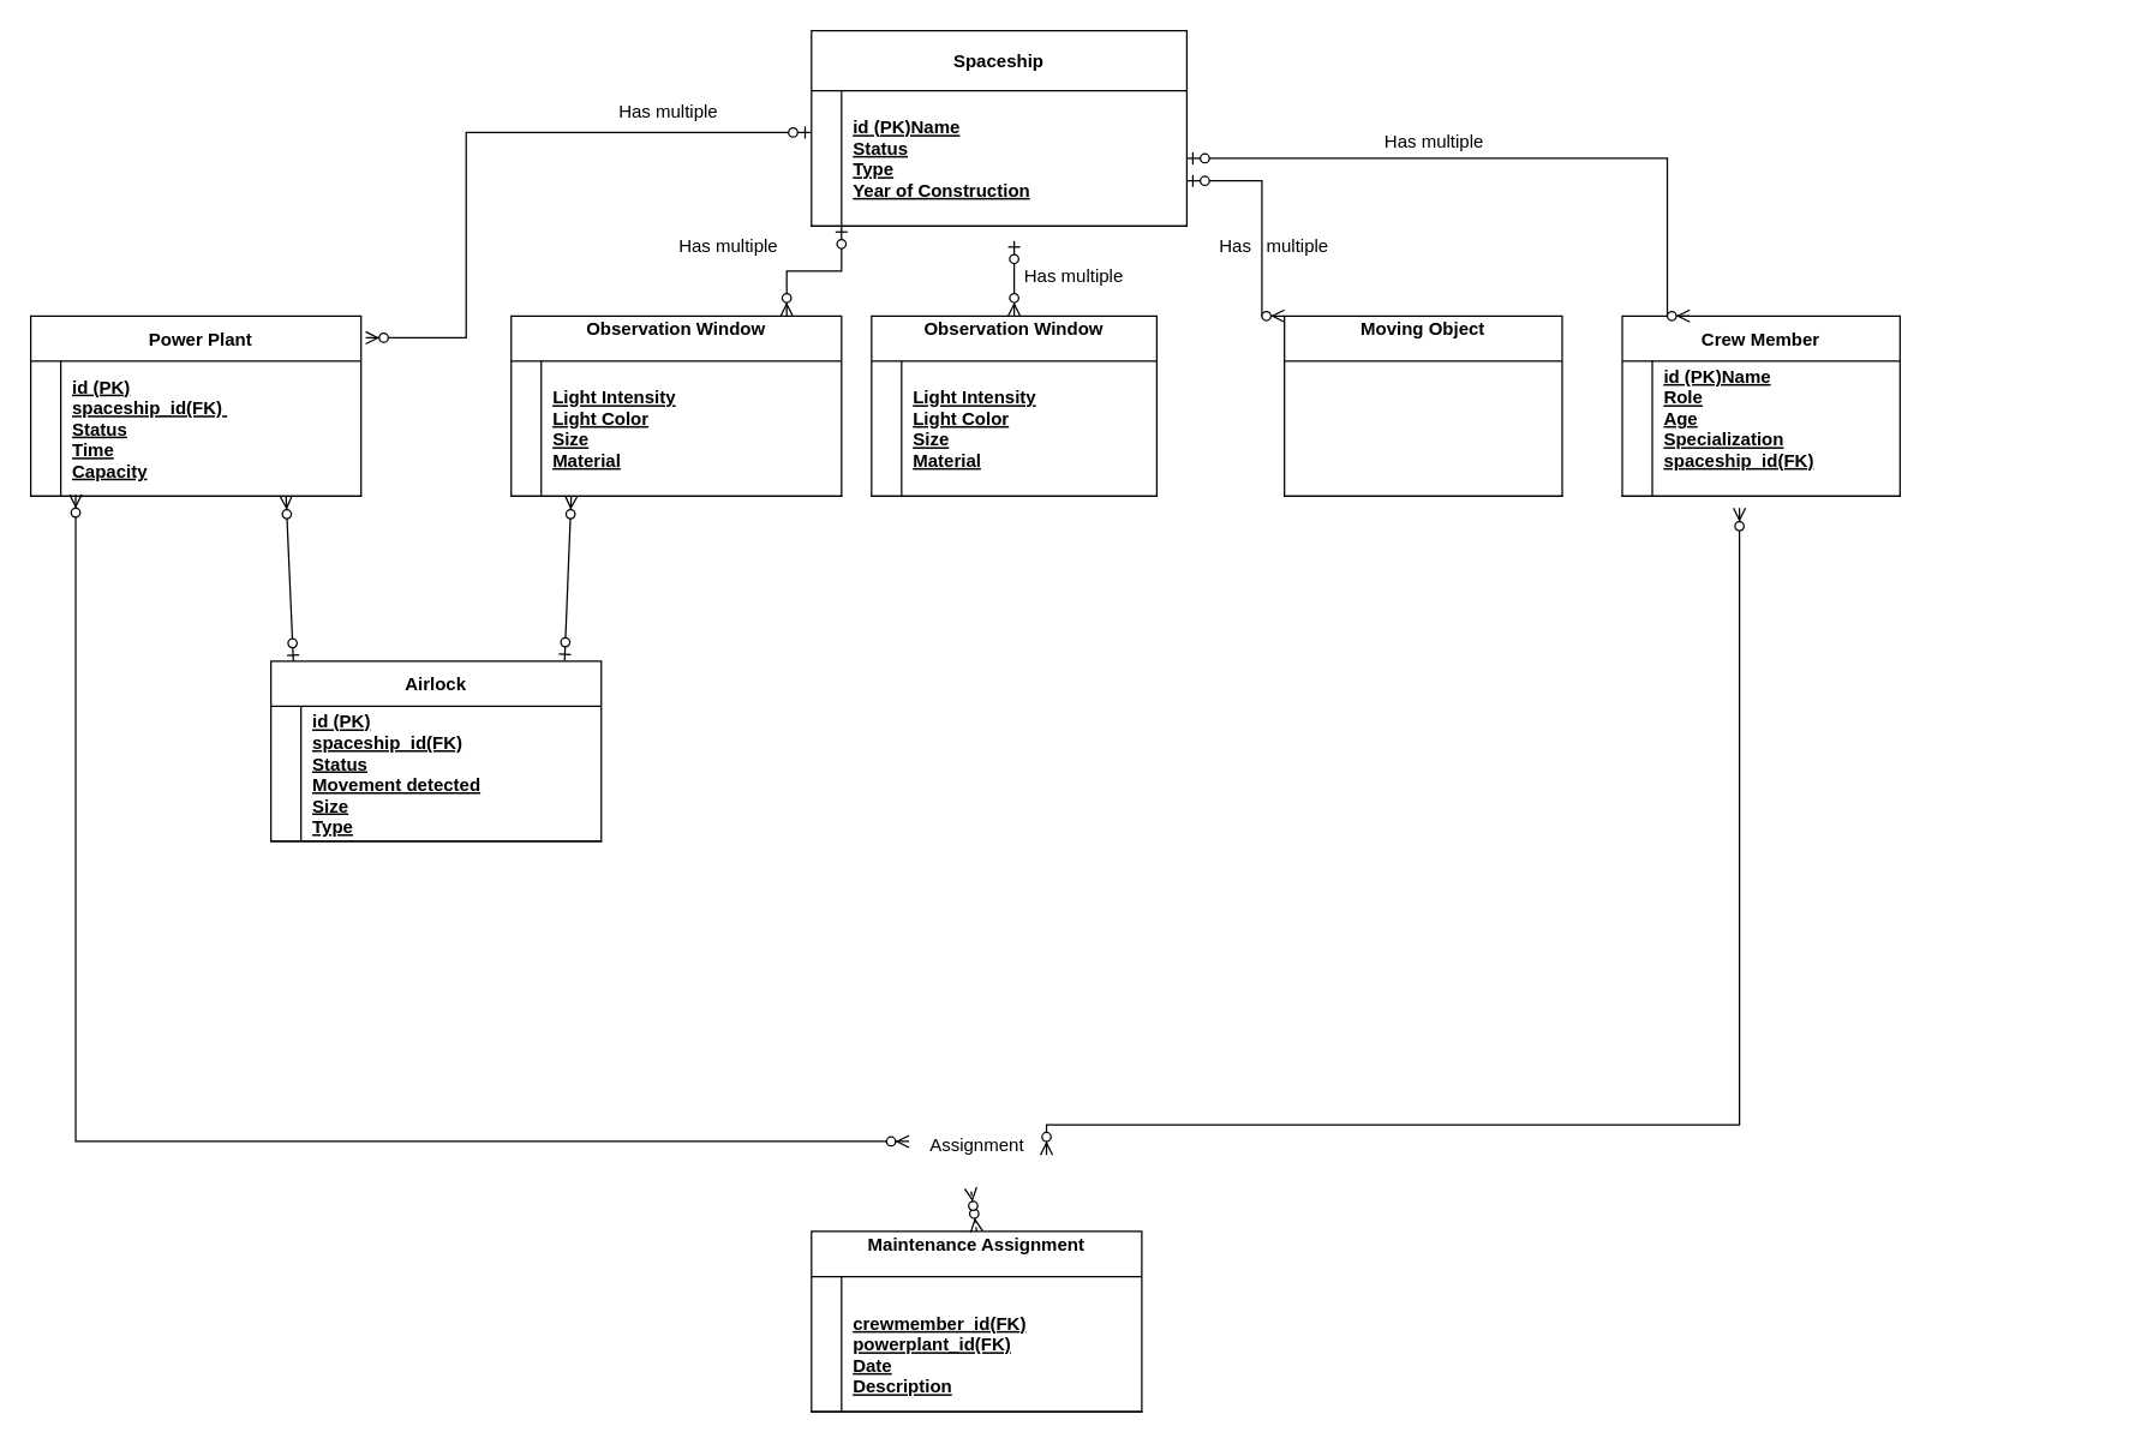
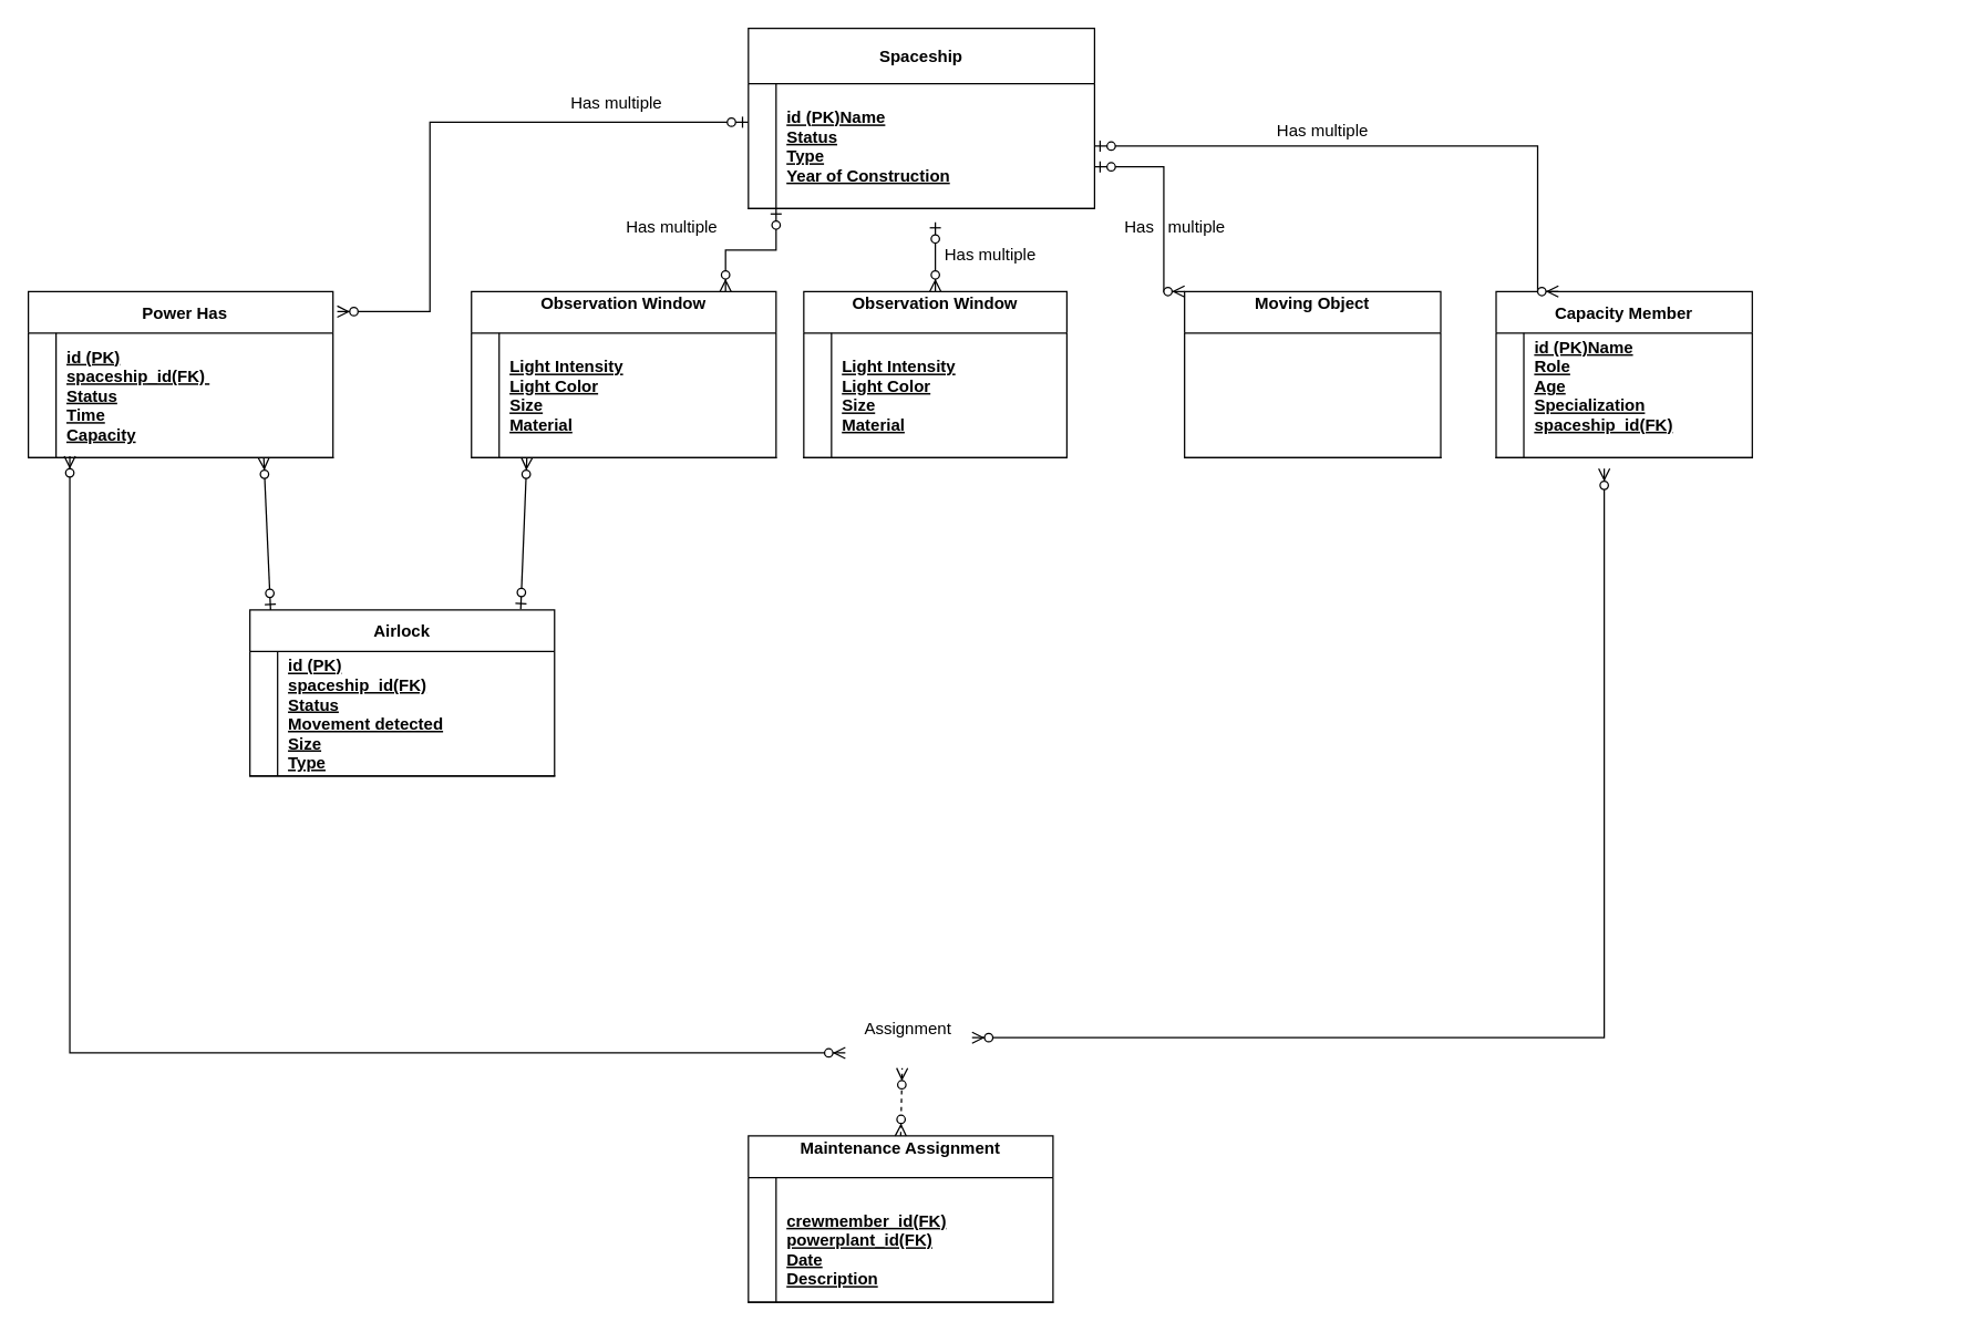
  <mxCell id="0" />
  <mxCell id="1" parent="0" />
  <mxCell id="2" value="Spaceship" style="shape=table;startSize=40;container=1;collapsible=1;childLayout=tableLayout;fixedRows=1;rowLines=0;fontStyle=1;align=center;resizeLast=1;" parent="1" vertex="1"><mxGeometry x="540" y="20" width="250" height="130" as="geometry"><mxRectangle x="250" y="10" width="100" height="30" as="alternateBounds" /></mxGeometry></mxCell>
  <mxCell id="3" value="" style="shape=partialRectangle;collapsible=0;dropTarget=0;pointerEvents=0;fillColor=none;points=[[0,0.5],[1,0.5]];portConstraint=eastwest;top=0;left=0;right=0;bottom=1;" parent="2" vertex="1"><mxGeometry y="40" width="250" height="90" as="geometry" /></mxCell>
  <mxCell id="4" value="" style="shape=partialRectangle;overflow=hidden;connectable=0;fillColor=none;top=0;left=0;bottom=0;right=0;fontStyle=1;" parent="3" vertex="1"><mxGeometry width="20" height="90" as="geometry"><mxRectangle width="20" height="90" as="alternateBounds" /></mxGeometry></mxCell>
  <mxCell id="5" value="id (PK)Name&#10;Status&#10;Type&#10;Year of Construction" style="shape=partialRectangle;overflow=hidden;connectable=0;fillColor=none;top=0;left=0;bottom=0;right=0;align=left;spacingLeft=6;fontStyle=5;" parent="3" vertex="1"><mxGeometry x="20" width="230" height="90" as="geometry"><mxRectangle width="230" height="90" as="alternateBounds" /></mxGeometry></mxCell>
- <mxCell id="6" value="  Power Plant" style="shape=table;startSize=30;container=1;collapsible=1;childLayout=tableLayout;fixedRows=1;rowLines=0;fontStyle=1;align=center;resizeLast=1;" parent="1" vertex="1"><mxGeometry x="20" y="210" width="220" height="120" as="geometry"><mxRectangle x="250" y="10" width="100" height="30" as="alternateBounds" /></mxGeometry></mxCell>
+ <mxCell id="6" value="  Power Has" style="shape=table;startSize=30;container=1;collapsible=1;childLayout=tableLayout;fixedRows=1;rowLines=0;fontStyle=1;align=center;resizeLast=1;" parent="1" vertex="1"><mxGeometry x="20" y="210" width="220" height="120" as="geometry"><mxRectangle x="250" y="10" width="100" height="30" as="alternateBounds" /></mxGeometry></mxCell>
  <mxCell id="7" value="" style="shape=partialRectangle;collapsible=0;dropTarget=0;pointerEvents=0;fillColor=none;points=[[0,0.5],[1,0.5]];portConstraint=eastwest;top=0;left=0;right=0;bottom=1;" parent="6" vertex="1"><mxGeometry y="30" width="220" height="90" as="geometry" /></mxCell>
  <mxCell id="8" value="" style="shape=partialRectangle;overflow=hidden;connectable=0;fillColor=none;top=0;left=0;bottom=0;right=0;fontStyle=1;" parent="7" vertex="1"><mxGeometry width="20" height="90" as="geometry"><mxRectangle width="20" height="90" as="alternateBounds" /></mxGeometry></mxCell>
  <mxCell id="9" value="id (PK)&#10;spaceship_id(FK) &#10;Status&#10;Time&#10;Capacity" style="shape=partialRectangle;overflow=hidden;connectable=0;fillColor=none;top=0;left=0;bottom=0;right=0;align=left;spacingLeft=6;fontStyle=5;" parent="7" vertex="1"><mxGeometry x="20" width="200" height="90" as="geometry"><mxRectangle width="200" height="90" as="alternateBounds" /></mxGeometry></mxCell>
  <mxCell id="10" value="" style="edgeStyle=elbowEdgeStyle;fontSize=12;html=1;endArrow=ERzeroToMany;startArrow=ERzeroToOne;rounded=0;entryX=1.014;entryY=0.121;entryDx=0;entryDy=0;entryPerimeter=0;exitX=-0.001;exitY=0.308;exitDx=0;exitDy=0;exitPerimeter=0;" parent="1" source="3" target="6" edge="1"><mxGeometry width="100" height="100" relative="1" as="geometry"><mxPoint x="497.87" y="7.71" as="sourcePoint" /><mxPoint x="200" y="172.3" as="targetPoint" /><Array as="points"><mxPoint x="310" y="150" /></Array></mxGeometry></mxCell>
  <mxCell id="11" value="Observation Window&#10;" style="shape=table;startSize=30;container=1;collapsible=1;childLayout=tableLayout;fixedRows=1;rowLines=0;fontStyle=1;align=center;resizeLast=1;" parent="1" vertex="1"><mxGeometry x="340" y="210" width="220" height="120" as="geometry"><mxRectangle x="250" y="10" width="100" height="30" as="alternateBounds" /></mxGeometry></mxCell>
  <mxCell id="12" value="" style="shape=partialRectangle;collapsible=0;dropTarget=0;pointerEvents=0;fillColor=none;points=[[0,0.5],[1,0.5]];portConstraint=eastwest;top=0;left=0;right=0;bottom=1;" parent="11" vertex="1"><mxGeometry y="30" width="220" height="90" as="geometry" /></mxCell>
  <mxCell id="13" value="" style="shape=partialRectangle;overflow=hidden;connectable=0;fillColor=none;top=0;left=0;bottom=0;right=0;fontStyle=1;" parent="12" vertex="1"><mxGeometry width="20" height="90" as="geometry"><mxRectangle width="20" height="90" as="alternateBounds" /></mxGeometry></mxCell>
  <mxCell id="14" value="Light Intensity&#10;Light Color&#10;Size&#10;Material" style="shape=partialRectangle;overflow=hidden;connectable=0;fillColor=none;top=0;left=0;bottom=0;right=0;align=left;spacingLeft=6;fontStyle=5;" parent="12" vertex="1"><mxGeometry x="20" width="200" height="90" as="geometry"><mxRectangle width="200" height="90" as="alternateBounds" /></mxGeometry></mxCell>
  <mxCell id="15" value="" style="edgeStyle=elbowEdgeStyle;fontSize=12;html=1;endArrow=ERzeroToMany;startArrow=ERzeroToOne;rounded=0;elbow=vertical;" parent="1" edge="1"><mxGeometry width="100" height="100" relative="1" as="geometry"><mxPoint x="560" y="150" as="sourcePoint" /><mxPoint x="523.5" y="210" as="targetPoint" /></mxGeometry></mxCell>
  <mxCell id="16" value="Observation Window&#10;" style="shape=table;startSize=30;container=1;collapsible=1;childLayout=tableLayout;fixedRows=1;rowLines=0;fontStyle=1;align=center;resizeLast=1;" parent="1" vertex="1"><mxGeometry x="580" y="210" width="190" height="120" as="geometry"><mxRectangle x="250" y="10" width="100" height="30" as="alternateBounds" /></mxGeometry></mxCell>
  <mxCell id="17" value="" style="shape=partialRectangle;collapsible=0;dropTarget=0;pointerEvents=0;fillColor=none;points=[[0,0.5],[1,0.5]];portConstraint=eastwest;top=0;left=0;right=0;bottom=1;" parent="16" vertex="1"><mxGeometry y="30" width="190" height="90" as="geometry" /></mxCell>
  <mxCell id="18" value="" style="shape=partialRectangle;overflow=hidden;connectable=0;fillColor=none;top=0;left=0;bottom=0;right=0;fontStyle=1;" parent="17" vertex="1"><mxGeometry width="20" height="90" as="geometry"><mxRectangle width="20" height="90" as="alternateBounds" /></mxGeometry></mxCell>
  <mxCell id="19" value="Light Intensity&#10;Light Color&#10;Size&#10;Material" style="shape=partialRectangle;overflow=hidden;connectable=0;fillColor=none;top=0;left=0;bottom=0;right=0;align=left;spacingLeft=6;fontStyle=5;" parent="17" vertex="1"><mxGeometry x="20" width="170" height="90" as="geometry"><mxRectangle width="170" height="90" as="alternateBounds" /></mxGeometry></mxCell>
  <mxCell id="20" value="Moving Object&#10;" style="shape=table;startSize=30;container=1;collapsible=1;childLayout=tableLayout;fixedRows=1;rowLines=0;fontStyle=1;align=center;resizeLast=1;" parent="1" vertex="1"><mxGeometry x="855" y="210" width="185" height="120" as="geometry"><mxRectangle x="250" y="10" width="100" height="30" as="alternateBounds" /></mxGeometry></mxCell>
  <mxCell id="21" value="" style="shape=partialRectangle;collapsible=0;dropTarget=0;pointerEvents=0;fillColor=none;points=[[0,0.5],[1,0.5]];portConstraint=eastwest;top=0;left=0;right=0;bottom=1;" parent="20" vertex="1"><mxGeometry y="30" width="185" height="90" as="geometry" /></mxCell>
  <mxCell id="22" value="" style="shape=partialRectangle;overflow=hidden;connectable=0;fillColor=none;top=0;left=0;bottom=0;right=0;fontStyle=1;" parent="21" vertex="1"><mxGeometry width="20" height="90" as="geometry"><mxRectangle width="20" height="90" as="alternateBounds" /></mxGeometry></mxCell>
  <mxCell id="23" value="" style="fontSize=12;html=1;endArrow=ERzeroToMany;startArrow=ERzeroToOne;rounded=0;entryX=0.5;entryY=0;entryDx=0;entryDy=0;" parent="1" target="16" edge="1"><mxGeometry width="100" height="100" relative="1" as="geometry"><mxPoint x="675" y="160" as="sourcePoint" /><mxPoint x="477" y="217" as="targetPoint" /></mxGeometry></mxCell>
  <mxCell id="24" value="" style="fontSize=12;html=1;endArrow=ERzeroToMany;startArrow=ERzeroToOne;rounded=0;entryX=0;entryY=0;entryDx=0;entryDy=0;edgeStyle=elbowEdgeStyle;" parent="1" target="20" edge="1"><mxGeometry width="100" height="100" relative="1" as="geometry"><mxPoint x="790" y="120" as="sourcePoint" /><mxPoint x="700" y="220" as="targetPoint" /><Array as="points"><mxPoint x="840" y="160" /></Array></mxGeometry></mxCell>
- <mxCell id="25" value="Crew Member" style="shape=table;startSize=30;container=1;collapsible=1;childLayout=tableLayout;fixedRows=1;rowLines=0;fontStyle=1;align=center;resizeLast=1;" parent="1" vertex="1"><mxGeometry x="1080" y="210" width="185" height="120" as="geometry"><mxRectangle x="250" y="10" width="100" height="30" as="alternateBounds" /></mxGeometry></mxCell>
+ <mxCell id="25" value="Capacity Member" style="shape=table;startSize=30;container=1;collapsible=1;childLayout=tableLayout;fixedRows=1;rowLines=0;fontStyle=1;align=center;resizeLast=1;" parent="1" vertex="1"><mxGeometry x="1080" y="210" width="185" height="120" as="geometry"><mxRectangle x="250" y="10" width="100" height="30" as="alternateBounds" /></mxGeometry></mxCell>
  <mxCell id="26" value="" style="shape=partialRectangle;collapsible=0;dropTarget=0;pointerEvents=0;fillColor=none;points=[[0,0.5],[1,0.5]];portConstraint=eastwest;top=0;left=0;right=0;bottom=1;" parent="25" vertex="1"><mxGeometry y="30" width="185" height="90" as="geometry" /></mxCell>
  <mxCell id="27" value="" style="shape=partialRectangle;overflow=hidden;connectable=0;fillColor=none;top=0;left=0;bottom=0;right=0;fontStyle=1;" parent="26" vertex="1"><mxGeometry width="20" height="90" as="geometry"><mxRectangle width="20" height="90" as="alternateBounds" /></mxGeometry></mxCell>
  <mxCell id="28" value="id (PK)Name&#10;Role&#10;Age&#10;Specialization&#10;spaceship_id(FK)&#10;" style="shape=partialRectangle;overflow=hidden;connectable=0;fillColor=none;top=0;left=0;bottom=0;right=0;align=left;spacingLeft=6;fontStyle=5;" parent="26" vertex="1"><mxGeometry x="20" width="165" height="90" as="geometry"><mxRectangle width="165" height="90" as="alternateBounds" /></mxGeometry></mxCell>
  <mxCell id="29" value="" style="fontSize=12;html=1;endArrow=ERzeroToMany;startArrow=ERzeroToOne;rounded=0;entryX=0;entryY=0;entryDx=0;entryDy=0;edgeStyle=elbowEdgeStyle;" parent="1" source="3" edge="1"><mxGeometry width="100" height="100" relative="1" as="geometry"><mxPoint x="1060" y="120" as="sourcePoint" /><mxPoint x="1125" y="210" as="targetPoint" /><Array as="points"><mxPoint x="1110" y="160" /></Array></mxGeometry></mxCell>
  <mxCell id="30" value="Has multiple" style="text;whiteSpace=wrap;" parent="1" vertex="1"><mxGeometry x="920" y="80" width="100" height="40" as="geometry" /></mxCell>
  <mxCell id="31" value="Has   multiple" style="text;whiteSpace=wrap;" parent="1" vertex="1"><mxGeometry x="810" y="150" width="110" height="40" as="geometry" /></mxCell>
  <mxCell id="32" value="Has multiple" style="text;whiteSpace=wrap;" parent="1" vertex="1"><mxGeometry x="680" y="170" width="100" height="40" as="geometry" /></mxCell>
  <mxCell id="33" value="Has multiple" style="text;whiteSpace=wrap;" parent="1" vertex="1"><mxGeometry x="410" y="60" width="100" height="40" as="geometry" /></mxCell>
  <mxCell id="34" value="Airlock" style="shape=table;startSize=30;container=1;collapsible=1;childLayout=tableLayout;fixedRows=1;rowLines=0;fontStyle=1;align=center;resizeLast=1;" parent="1" vertex="1"><mxGeometry x="180" y="440" width="220" height="120" as="geometry"><mxRectangle x="250" y="10" width="100" height="30" as="alternateBounds" /></mxGeometry></mxCell>
  <mxCell id="35" value="" style="shape=partialRectangle;collapsible=0;dropTarget=0;pointerEvents=0;fillColor=none;points=[[0,0.5],[1,0.5]];portConstraint=eastwest;top=0;left=0;right=0;bottom=1;" parent="34" vertex="1"><mxGeometry y="30" width="220" height="90" as="geometry" /></mxCell>
  <mxCell id="36" value="" style="shape=partialRectangle;overflow=hidden;connectable=0;fillColor=none;top=0;left=0;bottom=0;right=0;fontStyle=1;" parent="35" vertex="1"><mxGeometry width="20" height="90" as="geometry"><mxRectangle width="20" height="90" as="alternateBounds" /></mxGeometry></mxCell>
  <mxCell id="37" value="id (PK)&#10;spaceship_id(FK)&#10;Status&#10;Movement detected&#10;Size&#10;Type" style="shape=partialRectangle;overflow=hidden;connectable=0;fillColor=none;top=0;left=0;bottom=0;right=0;align=left;spacingLeft=6;fontStyle=5;" parent="35" vertex="1"><mxGeometry x="20" width="200" height="90" as="geometry"><mxRectangle width="200" height="90" as="alternateBounds" /></mxGeometry></mxCell>
  <mxCell id="38" value="" style="fontSize=12;html=1;endArrow=ERzeroToMany;startArrow=ERzeroToOne;rounded=0;exitX=0.097;exitY=0.014;exitDx=0;exitDy=0;exitPerimeter=0;" parent="1" edge="1"><mxGeometry width="100" height="100" relative="1" as="geometry"><mxPoint x="194.9" y="440" as="sourcePoint" /><mxPoint x="190" y="330" as="targetPoint" /></mxGeometry></mxCell>
  <mxCell id="39" value="" style="fontSize=12;html=1;endArrow=ERzeroToMany;startArrow=ERzeroToOne;rounded=0;exitX=0.889;exitY=-0.005;exitDx=0;exitDy=0;exitPerimeter=0;" parent="1" source="34" edge="1"><mxGeometry width="100" height="100" relative="1" as="geometry"><mxPoint x="384.9" y="440" as="sourcePoint" /><mxPoint x="380" y="330" as="targetPoint" /></mxGeometry></mxCell>
  <mxCell id="40" value="Has multiple" style="text;whiteSpace=wrap;" parent="1" vertex="1"><mxGeometry x="450" y="150" width="100" height="40" as="geometry" /></mxCell>
  <mxCell id="41" value="" style="edgeStyle=elbowEdgeStyle;fontSize=12;html=1;endArrow=ERzeroToMany;endFill=1;startArrow=ERzeroToMany;rounded=0;exitX=0.136;exitY=0.989;exitDx=0;exitDy=0;exitPerimeter=0;elbow=vertical;" parent="1" source="7" target="43" edge="1"><mxGeometry width="100" height="100" relative="1" as="geometry"><mxPoint x="50" y="340" as="sourcePoint" /><mxPoint x="320" y="770" as="targetPoint" /><Array as="points"><mxPoint x="340" y="760" /><mxPoint x="130" y="590" /></Array></mxGeometry></mxCell>
  <mxCell id="42" value="" style="edgeStyle=elbowEdgeStyle;fontSize=12;html=1;endArrow=ERzeroToMany;endFill=1;startArrow=ERzeroToMany;rounded=0;elbow=vertical;entryX=0.422;entryY=1.089;entryDx=0;entryDy=0;entryPerimeter=0;exitX=1.017;exitY=0.475;exitDx=0;exitDy=0;exitPerimeter=0;" parent="1" source="43" target="26" edge="1"><mxGeometry width="100" height="100" relative="1" as="geometry"><mxPoint x="490" y="760" as="sourcePoint" /><mxPoint x="1100" y="340" as="targetPoint" /><Array as="points"><mxPoint x="910" y="749" /><mxPoint x="1400" y="591" /></Array></mxGeometry></mxCell>
- <mxCell id="43" value="Assignment&lt;div&gt;&lt;br&gt;&lt;/div&gt;" style="text;html=1;align=center;verticalAlign=middle;resizable=0;points=[];autosize=1;strokeColor=none;fillColor=none;" parent="1" vertex="1"><mxGeometry x="605" y="750" width="90" height="40" as="geometry" /></mxCell>
+ <mxCell id="43" value="Assignment&lt;div&gt;&lt;br&gt;&lt;/div&gt;" style="text;html=1;align=center;verticalAlign=middle;resizable=0;points=[];autosize=1;strokeColor=none;fillColor=none;" parent="1" vertex="1"><mxGeometry x="610" y="730" width="90" height="40" as="geometry" /></mxCell>
  <mxCell id="44" value="Maintenance Assignment&#10;" style="shape=table;startSize=30;container=1;collapsible=1;childLayout=tableLayout;fixedRows=1;rowLines=0;fontStyle=1;align=center;resizeLast=1;" parent="1" vertex="1"><mxGeometry x="540" y="820" width="220" height="120" as="geometry"><mxRectangle x="250" y="10" width="100" height="30" as="alternateBounds" /></mxGeometry></mxCell>
  <mxCell id="45" value="" style="shape=partialRectangle;collapsible=0;dropTarget=0;pointerEvents=0;fillColor=none;points=[[0,0.5],[1,0.5]];portConstraint=eastwest;top=0;left=0;right=0;bottom=1;" parent="44" vertex="1"><mxGeometry y="30" width="220" height="90" as="geometry" /></mxCell>
  <mxCell id="46" value="" style="shape=partialRectangle;overflow=hidden;connectable=0;fillColor=none;top=0;left=0;bottom=0;right=0;fontStyle=1;" parent="45" vertex="1"><mxGeometry width="20" height="90" as="geometry"><mxRectangle width="20" height="90" as="alternateBounds" /></mxGeometry></mxCell>
  <mxCell id="47" value="&#10;crewmember_id(FK)&#10;powerplant_id(FK)&#10;Date&#10;Description" style="shape=partialRectangle;overflow=hidden;connectable=0;fillColor=none;top=0;left=0;bottom=0;right=0;align=left;spacingLeft=6;fontStyle=5;" parent="45" vertex="1"><mxGeometry x="20" width="200" height="90" as="geometry"><mxRectangle width="200" height="90" as="alternateBounds" /></mxGeometry></mxCell>
  <mxCell id="48" value="" style="fontSize=12;html=1;endArrow=ERzeroToMany;endFill=1;startArrow=ERzeroToMany;rounded=0;entryX=0.456;entryY=1.025;entryDx=0;entryDy=0;entryPerimeter=0;exitX=0.5;exitY=0;exitDx=0;exitDy=0;dashed=1;" parent="1" source="44" target="43" edge="1"><mxGeometry width="100" height="100" relative="1" as="geometry"><mxPoint x="430" y="831.68" as="sourcePoint" /><mxPoint x="650.03" y="780" as="targetPoint" /></mxGeometry></mxCell>
